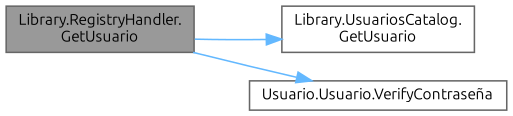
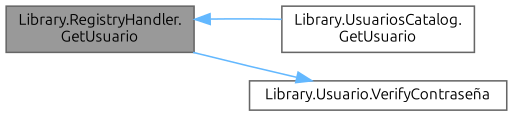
  digraph {
    fontname=Ubuntu
    rankdir=LR
    node [color=grey40 fillcolor=white fontname=Ubuntu fontsize=10 shape=box style=filled]
    edge [color=steelblue1 fontname=Ubuntu fontsize=10 labelfontname=Helvetica labelfontsize=10 style=solid]
    n1 [color=gray40 fillcolor=grey60 fontcolor=black height=0.2 label="Library.RegistryHandler.\lGetUsuario" width=0.4]
    n2 [height=0.2 label="Library.UsuariosCatalog.\lGetUsuario" width=0.4]
-   n3 [height=0.2 label="Usuario.Usuario.VerifyContraseña" width=0.4]
-   n1 -> n2
+   n3 [height=0.2 label="Library.Usuario.VerifyContraseña" width=0.4]
+   n2 -> n1
    n1 -> n3
  }
